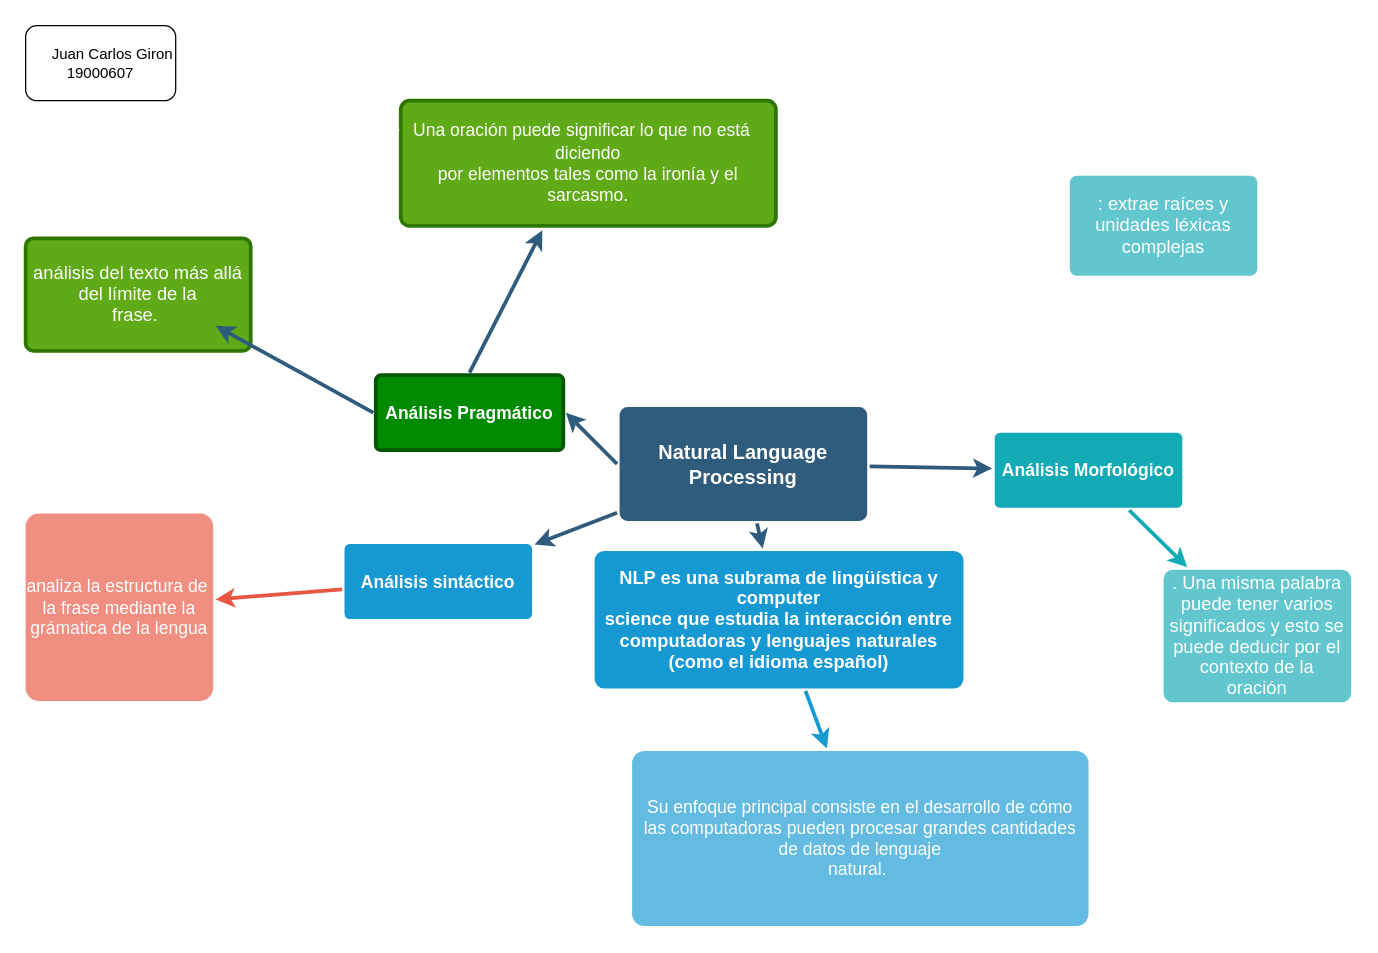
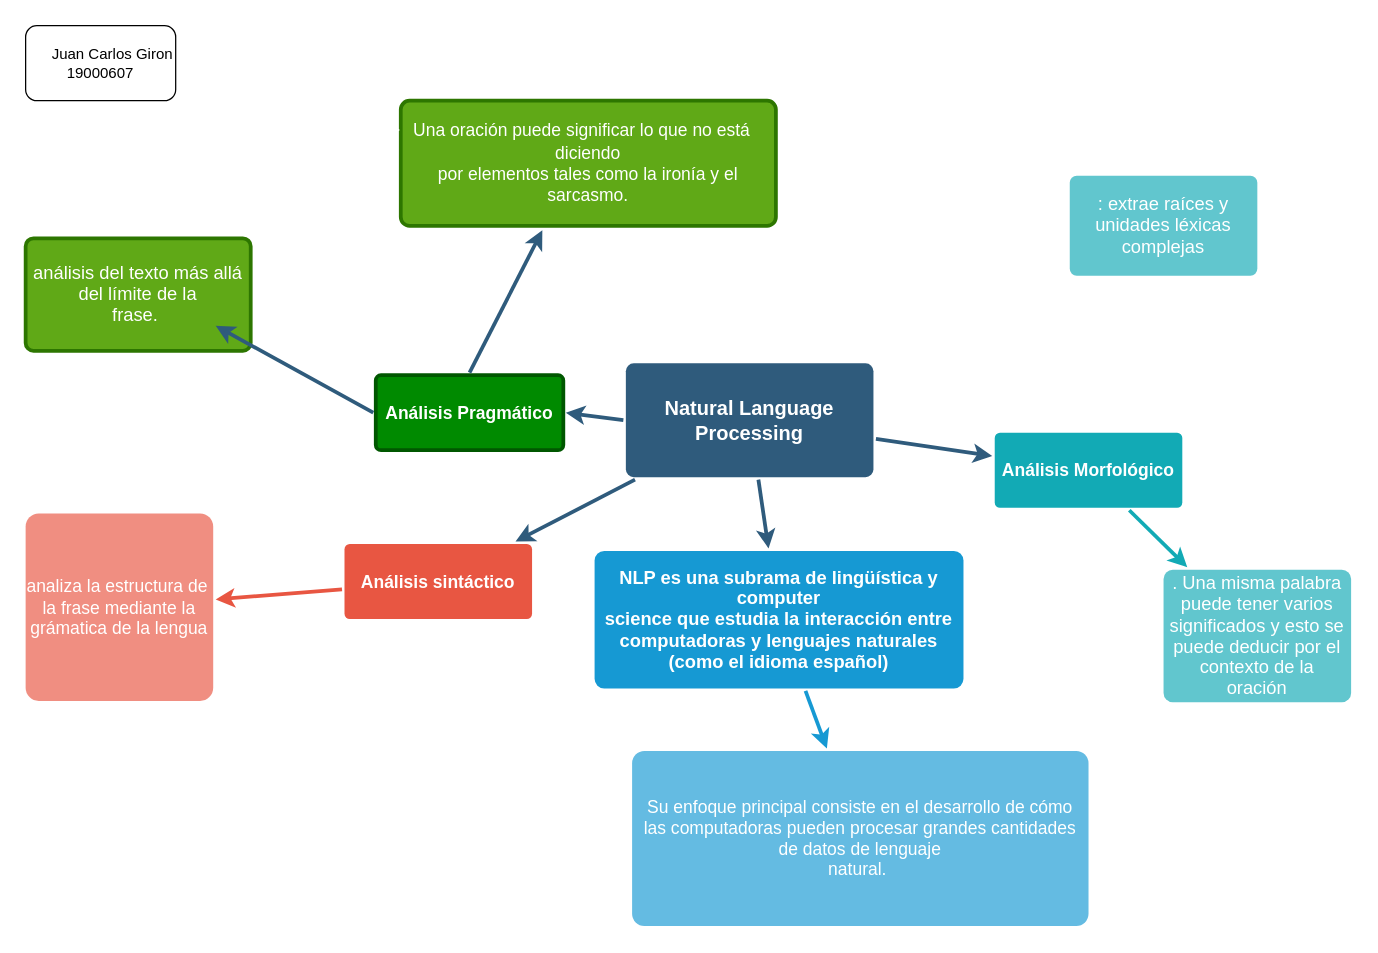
  <mxCell id="0" />
  <mxCell id="1" parent="0" />
  <mxCell id="2" value="" style="edgeStyle=none;rounded=0;jumpStyle=none;html=1;shadow=0;labelBackgroundColor=none;startArrow=none;startFill=0;endArrow=classic;endFill=1;jettySize=auto;orthogonalLoop=1;strokeColor=#2F5B7C;strokeWidth=3;fontFamily=Helvetica;fontSize=16;fontColor=#23445D;spacing=5;" parent="1" source="5" target="12" edge="1"><mxGeometry relative="1" as="geometry" /></mxCell>
  <mxCell id="3" value="" style="edgeStyle=none;rounded=0;jumpStyle=none;html=1;shadow=0;labelBackgroundColor=none;startArrow=none;startFill=0;endArrow=classic;endFill=1;jettySize=auto;orthogonalLoop=1;strokeColor=#2F5B7C;strokeWidth=3;fontFamily=Helvetica;fontSize=16;fontColor=#23445D;spacing=5;" parent="1" source="5" target="10" edge="1"><mxGeometry relative="1" as="geometry" /></mxCell>
  <mxCell id="4" value="" style="edgeStyle=none;rounded=0;jumpStyle=none;html=1;shadow=0;labelBackgroundColor=none;startArrow=none;startFill=0;endArrow=classic;endFill=1;jettySize=auto;orthogonalLoop=1;strokeColor=#2F5B7C;strokeWidth=3;fontFamily=Helvetica;fontSize=16;fontColor=#23445D;spacing=5;" parent="1" source="5" target="7" edge="1"><mxGeometry relative="1" as="geometry" /></mxCell>
- <mxCell id="5" value="Natural Language Processing" style="rounded=1;whiteSpace=wrap;html=1;shadow=0;labelBackgroundColor=none;strokeColor=none;strokeWidth=3;fillColor=#2F5B7C;fontFamily=Helvetica;fontSize=16;fontColor=#FFFFFF;align=center;fontStyle=1;spacing=5;arcSize=7;perimeterSpacing=2;" parent="1" vertex="1"><mxGeometry x="495" y="325" width="198" height="91" as="geometry" /></mxCell>
+ <mxCell id="5" value="Natural Language Processing" style="rounded=1;whiteSpace=wrap;html=1;shadow=0;labelBackgroundColor=none;strokeColor=none;strokeWidth=3;fillColor=#2F5B7C;fontFamily=Helvetica;fontSize=16;fontColor=#FFFFFF;align=center;fontStyle=1;spacing=5;arcSize=7;perimeterSpacing=2;" parent="1" vertex="1"><mxGeometry x="500" y="290" width="198" height="91" as="geometry" /></mxCell>
  <mxCell id="6" value="" style="edgeStyle=none;rounded=1;jumpStyle=none;html=1;shadow=0;labelBackgroundColor=none;startArrow=none;startFill=0;jettySize=auto;orthogonalLoop=1;strokeColor=#E85642;strokeWidth=3;fontFamily=Helvetica;fontSize=14;fontColor=#FFFFFF;spacing=5;fontStyle=1;fillColor=#b0e3e6;" parent="1" source="7" target="8" edge="1"><mxGeometry relative="1" as="geometry" /></mxCell>
- <mxCell id="7" value="Análisis sintáctico" style="rounded=1;whiteSpace=wrap;html=1;shadow=0;labelBackgroundColor=none;strokeColor=none;strokeWidth=3;fillColor=#1699d3;fontFamily=Helvetica;fontSize=14;fontColor=#FFFFFF;align=center;spacing=5;fontStyle=1;arcSize=7;perimeterSpacing=2;" parent="1" vertex="1"><mxGeometry x="275" y="434.5" width="150" height="60" as="geometry" /></mxCell>
+ <mxCell id="7" value="Análisis sintáctico" style="rounded=1;whiteSpace=wrap;html=1;shadow=0;labelBackgroundColor=none;strokeColor=none;strokeWidth=3;fillColor=#e85642;fontFamily=Helvetica;fontSize=14;fontColor=#FFFFFF;align=center;spacing=5;fontStyle=1;arcSize=7;perimeterSpacing=2;" parent="1" vertex="1"><mxGeometry x="275" y="434.5" width="150" height="60" as="geometry" /></mxCell>
  <mxCell id="8" value="&lt;p class=&quot;MsoListParagraph&quot; style=&quot;text-indent: -0.25in&quot;&gt;&lt;span lang=&quot;es-419&quot; style=&quot;font-family: &amp;#34;symbol&amp;#34;&quot;&gt;·&lt;span style=&quot;font-stretch: normal ; font-size: 7pt ; line-height: normal ; font-family: &amp;#34;times new roman&amp;#34;&quot;&gt;&amp;nbsp;&amp;nbsp;&amp;nbsp;&amp;nbsp;&amp;nbsp;&amp;nbsp;&amp;nbsp;&lt;/span&gt;&lt;/span&gt;&lt;span lang=&quot;es-419&quot; style=&quot;font-family: &amp;#34;helvetica&amp;#34; , sans-serif&quot;&gt;analiza la estructura de la frase mediante la&lt;br&gt;grámatica de la lengua&lt;/span&gt;&lt;/p&gt;" style="rounded=1;whiteSpace=wrap;html=1;shadow=0;labelBackgroundColor=none;strokeColor=none;strokeWidth=3;fillColor=#f08e81;fontFamily=Helvetica;fontSize=14;fontColor=#FFFFFF;align=center;spacing=5;fontStyle=0;arcSize=7;perimeterSpacing=2;" parent="1" vertex="1"><mxGeometry x="20" y="410" width="150" height="150" as="geometry" /></mxCell>
  <mxCell id="9" value="" style="edgeStyle=none;rounded=0;jumpStyle=none;html=1;shadow=0;labelBackgroundColor=none;startArrow=none;startFill=0;endArrow=classic;endFill=1;jettySize=auto;orthogonalLoop=1;strokeColor=#1699D3;strokeWidth=3;fontFamily=Helvetica;fontSize=14;fontColor=#FFFFFF;spacing=5;" parent="1" source="10" target="11" edge="1"><mxGeometry relative="1" as="geometry" /></mxCell>
  <mxCell id="10" value="&lt;span lang=&quot;es-419&quot; style=&quot;font-size: 11.0pt ; line-height: 107% ; font-family: &amp;#34;helvetica&amp;#34; , sans-serif&quot;&gt;NLP es una subrama de lingüística y computer&lt;br/&gt;science que estudia la interacción entre computadoras y lenguajes naturales&lt;br/&gt;(como el idioma español)&lt;/span&gt;" style="rounded=1;whiteSpace=wrap;html=1;shadow=0;labelBackgroundColor=none;strokeColor=none;strokeWidth=3;fillColor=#1699d3;fontFamily=Helvetica;fontSize=14;fontColor=#FFFFFF;align=center;spacing=5;fontStyle=1;arcSize=7;perimeterSpacing=2;" parent="1" vertex="1"><mxGeometry x="475" y="440" width="295" height="110" as="geometry" /></mxCell>
  <mxCell id="11" value="&lt;p class=&quot;MsoNormal&quot;&gt;&lt;span lang=&quot;es-419&quot; style=&quot;font-family: &amp;#34;helvetica&amp;#34; , sans-serif&quot;&gt;Su enfoque principal consiste en el desarrollo de cómo&lt;br/&gt;las computadoras pueden procesar grandes cantidades de datos de lenguaje&lt;br/&gt;natural.&amp;nbsp;&lt;/span&gt;&lt;/p&gt;" style="rounded=1;whiteSpace=wrap;html=1;shadow=0;labelBackgroundColor=none;strokeColor=none;strokeWidth=3;fillColor=#64bbe2;fontFamily=Helvetica;fontSize=14;fontColor=#FFFFFF;align=center;spacing=5;arcSize=7;perimeterSpacing=2;" parent="1" vertex="1"><mxGeometry x="505" y="600" width="365" height="140" as="geometry" /></mxCell>
  <mxCell id="12" value="Análisis Morfológico" style="rounded=1;whiteSpace=wrap;html=1;shadow=0;labelBackgroundColor=none;strokeColor=none;strokeWidth=3;fillColor=#12aab5;fontFamily=Helvetica;fontSize=14;fontColor=#FFFFFF;align=center;spacing=5;fontStyle=1;arcSize=7;perimeterSpacing=2;" parent="1" vertex="1"><mxGeometry x="795" y="345.5" width="150" height="60" as="geometry" /></mxCell>
  <mxCell id="13" value="&lt;span lang=&quot;es-419&quot; style=&quot;font-size: 11.0pt ; line-height: 107% ; font-family: &amp;#34;helvetica&amp;#34; , sans-serif&quot;&gt;. Una misma palabra puede tener varios&lt;br/&gt;significados y esto se puede deducir por el contexto de la oración&lt;/span&gt;" style="rounded=1;whiteSpace=wrap;html=1;shadow=0;labelBackgroundColor=none;strokeColor=none;strokeWidth=3;fillColor=#61c6ce;fontFamily=Helvetica;fontSize=14;fontColor=#FFFFFF;align=center;spacing=5;fontStyle=0;arcSize=7;perimeterSpacing=2;" parent="1" vertex="1"><mxGeometry x="930" y="455" width="150" height="106" as="geometry" /></mxCell>
  <mxCell id="14" value="" style="edgeStyle=none;rounded=1;jumpStyle=none;html=1;shadow=0;labelBackgroundColor=none;startArrow=none;startFill=0;jettySize=auto;orthogonalLoop=1;strokeColor=#12AAB5;strokeWidth=3;fontFamily=Helvetica;fontSize=14;fontColor=#FFFFFF;spacing=5;fontStyle=1;fillColor=#b0e3e6;" parent="1" source="12" target="13" edge="1"><mxGeometry relative="1" as="geometry" /></mxCell>
  <mxCell id="15" value="&lt;span lang=&quot;es-419&quot; style=&quot;font-size: 11.0pt ; line-height: 107% ; font-family: &amp;#34;helvetica&amp;#34; , sans-serif&quot;&gt;: extrae raíces y unidades léxicas complejas&lt;/span&gt;" style="rounded=1;whiteSpace=wrap;html=1;shadow=0;labelBackgroundColor=none;strokeColor=none;strokeWidth=3;fillColor=#61c6ce;fontFamily=Helvetica;fontSize=14;fontColor=#FFFFFF;align=center;spacing=5;fontStyle=0;arcSize=7;perimeterSpacing=2;" parent="1" vertex="1"><mxGeometry x="855" y="140" width="150" height="80" as="geometry" /></mxCell>
  <mxCell id="16" value="Análisis Pragmático" style="rounded=1;whiteSpace=wrap;html=1;shadow=0;labelBackgroundColor=none;strokeColor=#005700;strokeWidth=3;fillColor=#008a00;fontFamily=Helvetica;fontSize=14;align=center;spacing=5;fontStyle=1;arcSize=7;perimeterSpacing=2;fontColor=#ffffff;" parent="1" vertex="1"><mxGeometry x="300" y="299.5" width="150" height="60" as="geometry" /></mxCell>
  <mxCell id="17" value="" style="edgeStyle=none;rounded=0;jumpStyle=none;html=1;shadow=0;labelBackgroundColor=none;startArrow=none;startFill=0;endArrow=classic;endFill=1;jettySize=auto;orthogonalLoop=1;strokeColor=#2F5B7C;strokeWidth=3;fontFamily=Helvetica;fontSize=16;fontColor=#23445D;spacing=5;entryX=1;entryY=0.5;entryDx=0;entryDy=0;exitX=0;exitY=0.5;exitDx=0;exitDy=0;" parent="1" target="16" edge="1" source="5"><mxGeometry relative="1" as="geometry"><mxPoint x="480" y="360" as="sourcePoint" /><mxPoint x="560" y="232.5" as="targetPoint" /></mxGeometry></mxCell>
  <mxCell id="18" value="&lt;p class=&quot;MsoListParagraph&quot; style=&quot;text-indent: -0.25in&quot;&gt;&lt;span lang=&quot;es-419&quot; style=&quot;font-family: &amp;#34;symbol&amp;#34;&quot;&gt;·&lt;span style=&quot;font-stretch: normal ; font-size: 7pt ; line-height: normal ; font-family: &amp;#34;times new roman&amp;#34;&quot;&gt;&amp;nbsp; &amp;nbsp;&amp;nbsp;&lt;/span&gt;&lt;/span&gt;&lt;span lang=&quot;es-419&quot; style=&quot;font-family: &amp;#34;helvetica&amp;#34; , sans-serif&quot;&gt;Una oración puede significar lo que no está diciendo&lt;br/&gt;por elementos tales como la ironía y el sarcasmo.&lt;/span&gt;&lt;/p&gt;" style="rounded=1;whiteSpace=wrap;html=1;shadow=0;labelBackgroundColor=none;strokeColor=#2D7600;strokeWidth=3;fillColor=#60a917;fontFamily=Helvetica;fontSize=14;fontColor=#ffffff;align=center;spacing=5;fontStyle=0;arcSize=7;perimeterSpacing=2;" parent="1" vertex="1"><mxGeometry x="320" y="80" width="300" height="100" as="geometry" /></mxCell>
  <mxCell id="19" value="&lt;span lang=&quot;es-419&quot; style=&quot;font-size: 11.0pt ; line-height: 107% ; font-family: &amp;#34;helvetica&amp;#34; , sans-serif&quot;&gt;análisis del texto más allá del límite de la&lt;br/&gt;frase.&amp;nbsp;&lt;/span&gt;" style="rounded=1;whiteSpace=wrap;html=1;shadow=0;labelBackgroundColor=none;strokeColor=#2D7600;strokeWidth=3;fillColor=#60a917;fontFamily=Helvetica;fontSize=14;fontColor=#ffffff;align=center;spacing=5;fontStyle=0;arcSize=7;perimeterSpacing=2;" parent="1" vertex="1"><mxGeometry x="20" y="190" width="180" height="90" as="geometry" /></mxCell>
  <mxCell id="20" value="" style="edgeStyle=none;rounded=0;jumpStyle=none;html=1;shadow=0;labelBackgroundColor=none;startArrow=none;startFill=0;endArrow=classic;endFill=1;jettySize=auto;orthogonalLoop=1;strokeColor=#2F5B7C;strokeWidth=3;fontFamily=Helvetica;fontSize=16;fontColor=#23445D;spacing=5;exitX=0;exitY=0.5;exitDx=0;exitDy=0;" parent="1" source="16" edge="1"><mxGeometry relative="1" as="geometry"><mxPoint x="483" y="385.5" as="sourcePoint" /><mxPoint x="172" y="260" as="targetPoint" /></mxGeometry></mxCell>
  <mxCell id="21" value="" style="edgeStyle=none;rounded=0;jumpStyle=none;html=1;shadow=0;labelBackgroundColor=none;startArrow=none;startFill=0;endArrow=classic;endFill=1;jettySize=auto;orthogonalLoop=1;strokeColor=#2F5B7C;strokeWidth=3;fontFamily=Helvetica;fontSize=16;fontColor=#23445D;spacing=5;exitX=0.5;exitY=0;exitDx=0;exitDy=0;entryX=0.379;entryY=1.015;entryDx=0;entryDy=0;entryPerimeter=0;" parent="1" source="16" target="18" edge="1"><mxGeometry relative="1" as="geometry"><mxPoint x="293" y="349.5" as="sourcePoint" /><mxPoint x="220" y="290" as="targetPoint" /></mxGeometry></mxCell>
  <mxCell id="22" value="Jua&lt;font color=&quot;#000000&quot;&gt;Juan Carlos Giron&lt;br&gt;19000607&lt;br&gt;&lt;/font&gt;" style="rounded=1;whiteSpace=wrap;html=1;fontColor=#FFFFFF;" parent="1" vertex="1"><mxGeometry x="20" y="20" width="120" height="60" as="geometry" /></mxCell>
